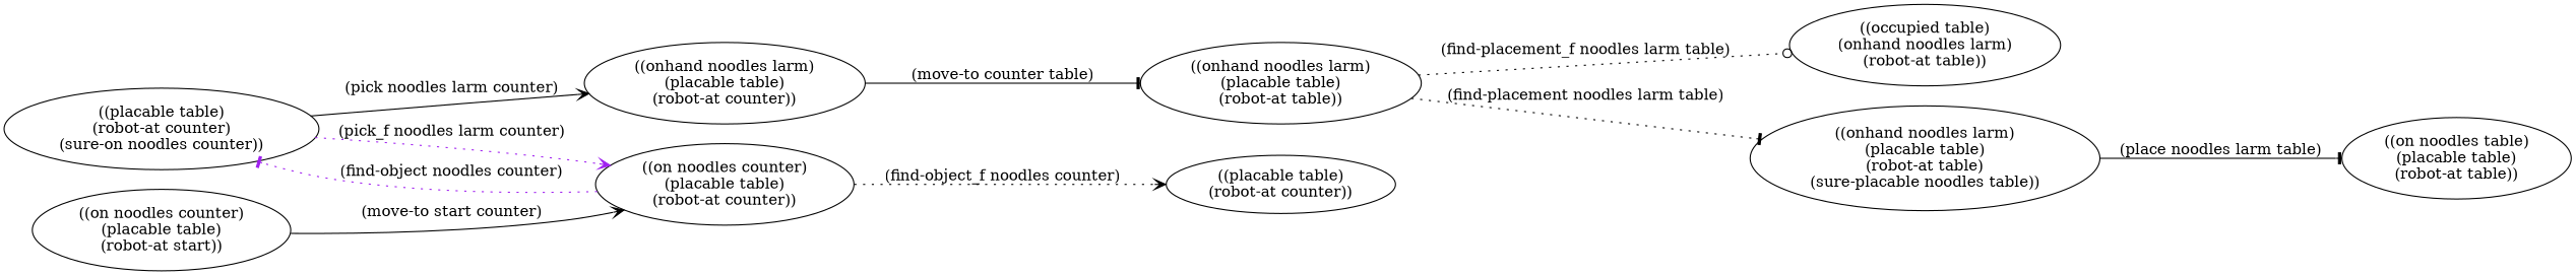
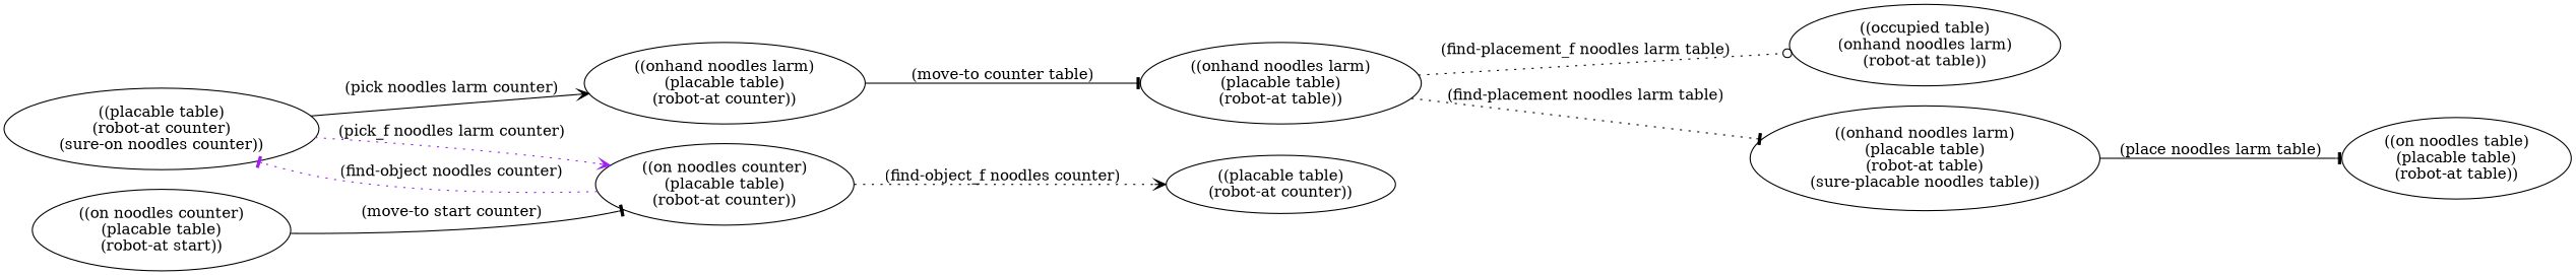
  digraph {
    fontname="DejaVu Serif"
    rankdir=LR
    node [fontname="DejaVu Serif"]
    edge [arrowhead=tee color=black fontname="DejaVu Serif" style=dotted]
    n1 [label="((occupied table)\n(onhand noodles larm)\n(robot-at table))"]
    n2 [label="((placable table)\n(robot-at counter))"]
    n3 [label="((on noodles table)\n(placable table)\n(robot-at table))"]
    n4 [label="((onhand noodles larm)\n(placable table)\n(robot-at table)\n(sure-placable noodles table))"]
    n5 [label="((onhand noodles larm)\n(placable table)\n(robot-at table))"]
    n6 [label="((onhand noodles larm)\n(placable table)\n(robot-at counter))"]
    n7 [label="((placable table)\n(robot-at counter)\n(sure-on noodles counter))"]
    n8 [label="((on noodles counter)\n(placable table)\n(robot-at counter))"]
    n9 [label="((on noodles counter)\n(placable table)\n(robot-at start))"]
    n4 -> n3 [label="(place noodles larm table)" style=solid]
    n5 -> n1 [arrowhead=odot label="(find-placement_f noodles larm table)"]
    n5 -> n4 [label="(find-placement noodles larm table)"]
    n6 -> n5 [label="(move-to counter table)" style=solid]
    n7 -> n6 [arrowhead=vee label="(pick noodles larm counter)" style=solid]
    n7 -> n8 [arrowhead=vee color=purple label="(pick_f noodles larm counter)"]
    n8 -> n2 [arrowhead=vee label="(find-object_f noodles counter)"]
    n8 -> n7 [color=purple label="(find-object noodles counter)"]
-   n9 -> n8 [arrowhead=vee label="(move-to start counter)" style=solid]
+   n9 -> n8 [label="(move-to start counter)" style=solid]
  }
